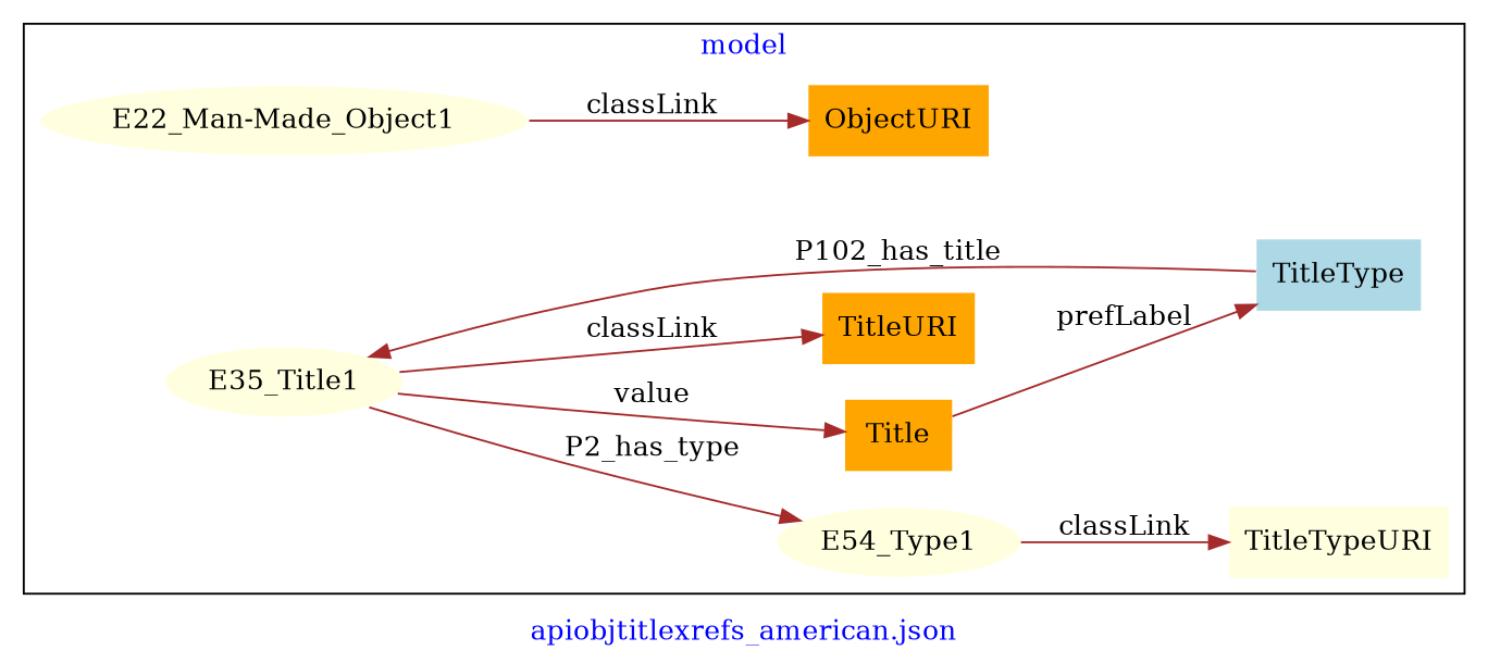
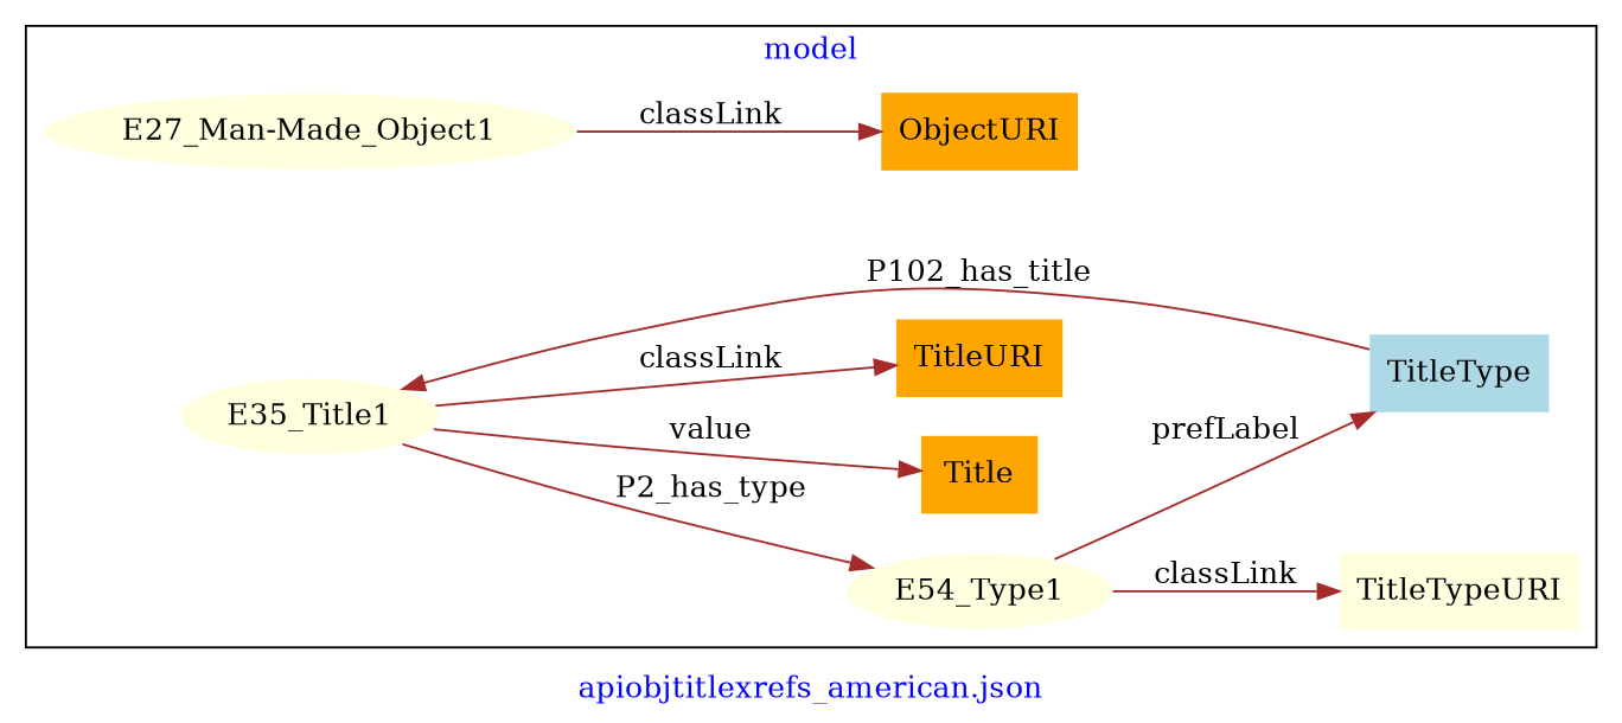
  digraph {
    fontcolor=blue
    label="apiobjtitlexrefs_american.json"
    rankdir=LR
    remincross=true
    node [fillcolor=lightyellow style=filled shape=plaintext]
    edge [color=brown fontcolor=black]
-   n1 [color=white label="E22_Man-Made_Object1" shape=""]
+   n1 [color=white label="E27_Man-Made_Object1" shape=""]
    n2 [color=white label=E35_Title1 shape=""]
    n3 [color=white label=E54_Type1 shape=""]
    n4 [label=TitleTypeURI]
    n5 [fillcolor=orange label=ObjectURI]
    n6 [fillcolor=lightblue label=TitleType]
    n7 [fillcolor=orange label=Title]
    n8 [fillcolor=orange label=TitleURI]
    subgraph cluster_1 {
      label=model
      n1
      n2
      n3
      n4
      n5
      n6
      n7
      n8
    }
    n1 -> n5 [label=classLink]
    n2 -> n3 [label=P2_has_type]
    n2 -> n7 [label=value]
    n2 -> n8 [label=classLink]
    n3 -> n4 [label=classLink]
-   n7 -> n6 [label=prefLabel]
+   n3 -> n6 [label=prefLabel]
    n6 -> n2 [label=P102_has_title]
  }
